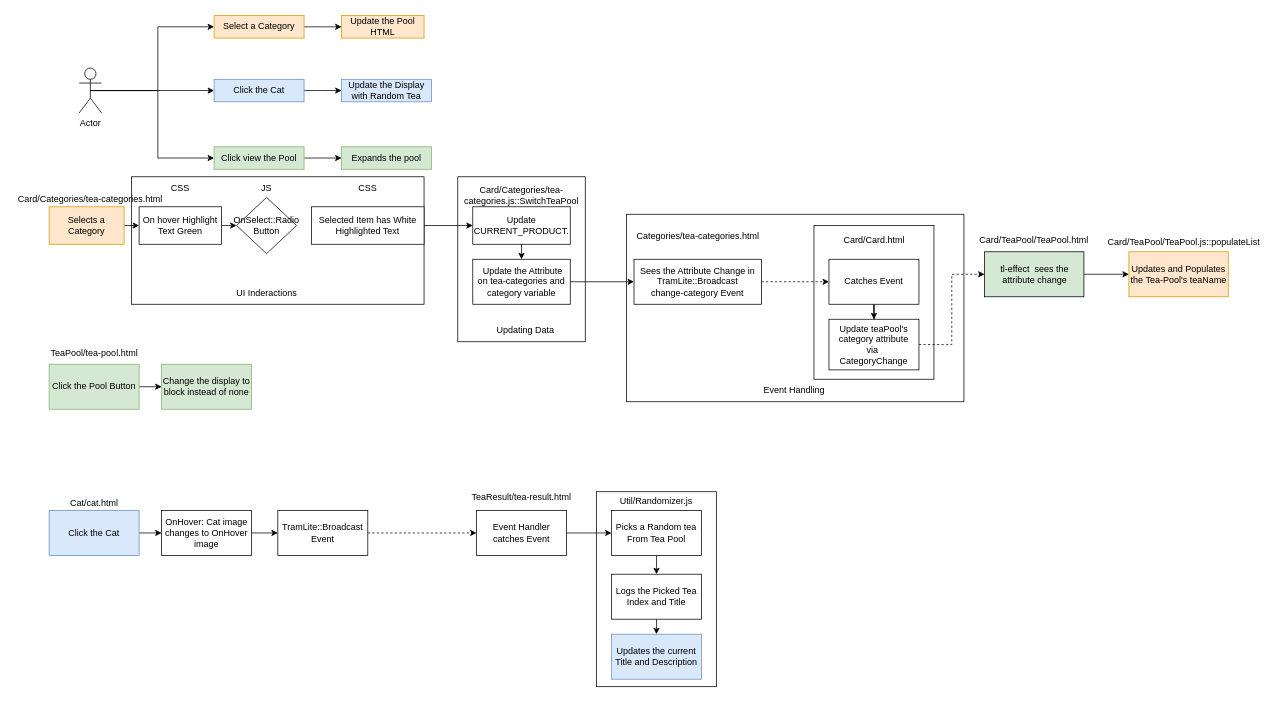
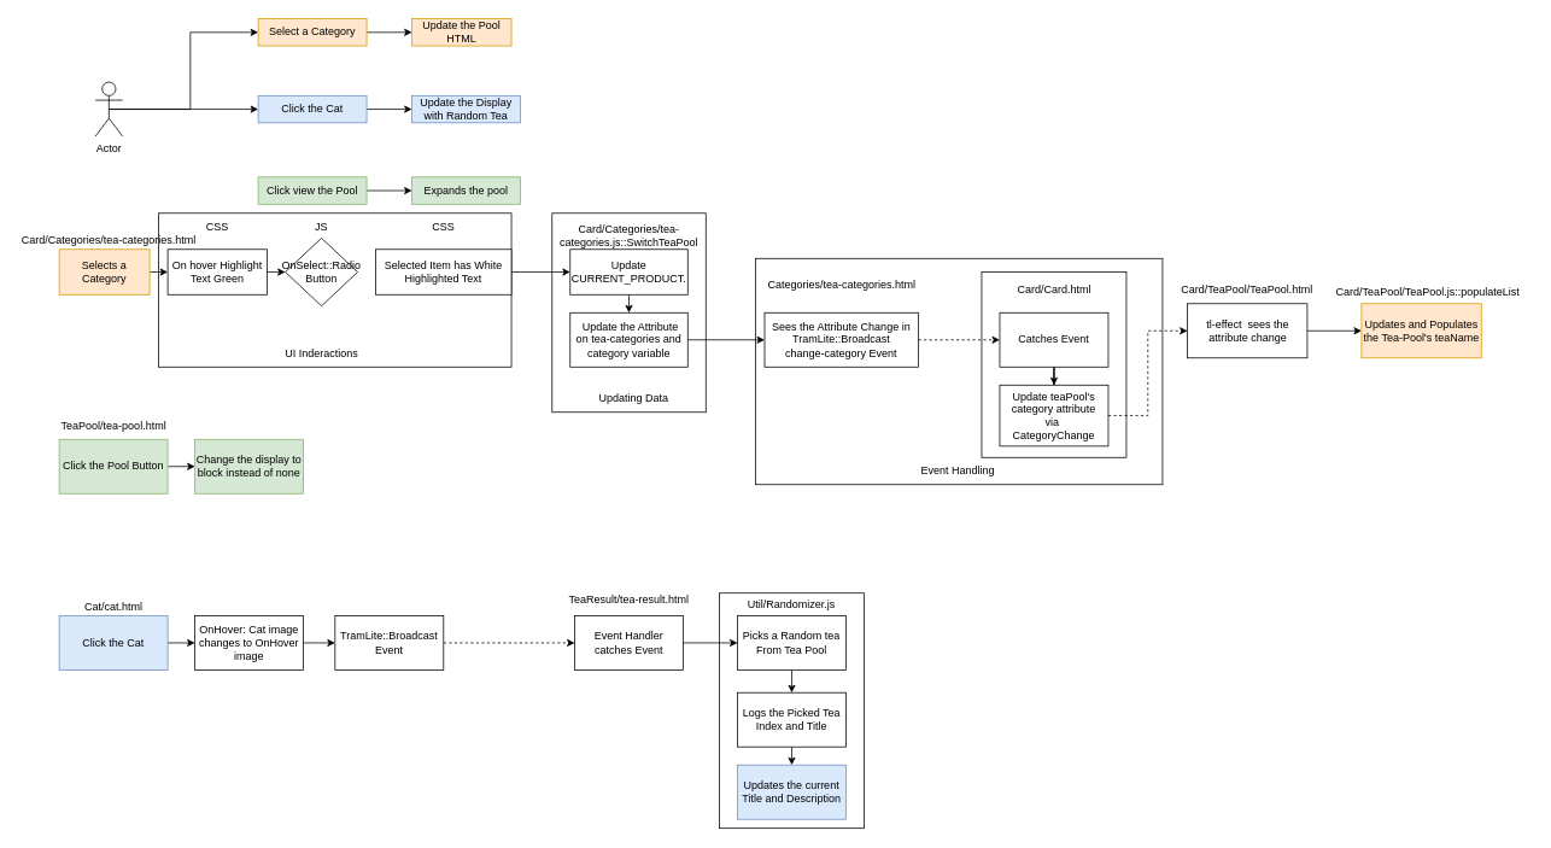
  <mxCell id="0" />
  <mxCell id="1" parent="0" />
  <mxCell id="2" value="" style="rounded=0;whiteSpace=wrap;html=1;" parent="1" vertex="1"><mxGeometry x="835" y="285" width="450" height="250" as="geometry" /></mxCell>
  <mxCell id="3" value="" style="rounded=0;whiteSpace=wrap;html=1;" parent="1" vertex="1"><mxGeometry x="175" y="235" width="390" height="170" as="geometry" /></mxCell>
  <mxCell id="4" value="" style="whiteSpace=wrap;html=1;" parent="1" vertex="1"><mxGeometry x="1085" y="300" width="160" height="205" as="geometry" /></mxCell>
  <mxCell id="5" style="edgeStyle=orthogonalEdgeStyle;rounded=0;orthogonalLoop=1;jettySize=auto;html=1;exitX=0.5;exitY=0.5;exitDx=0;exitDy=0;exitPerimeter=0;entryX=0;entryY=0.5;entryDx=0;entryDy=0;" parent="1" source="8" target="14" edge="1"><mxGeometry relative="1" as="geometry"><mxPoint x="285" y="95" as="targetPoint" /></mxGeometry></mxCell>
  <mxCell id="6" style="edgeStyle=orthogonalEdgeStyle;rounded=0;orthogonalLoop=1;jettySize=auto;html=1;exitX=0.5;exitY=0.5;exitDx=0;exitDy=0;exitPerimeter=0;entryX=0;entryY=0.5;entryDx=0;entryDy=0;" parent="1" source="8" target="10" edge="1"><mxGeometry relative="1" as="geometry" /></mxCell>
- <mxCell id="7" style="edgeStyle=orthogonalEdgeStyle;rounded=0;orthogonalLoop=1;jettySize=auto;html=1;exitX=0.5;exitY=0.5;exitDx=0;exitDy=0;exitPerimeter=0;entryX=0;entryY=0.5;entryDx=0;entryDy=0;" parent="1" source="8" target="12" edge="1"><mxGeometry relative="1" as="geometry"><Array as="points"><mxPoint x="210" y="120" /><mxPoint x="210" y="210" /></Array></mxGeometry></mxCell>
  <mxCell id="8" value="Actor" style="shape=umlActor;verticalLabelPosition=bottom;verticalAlign=top;html=1;outlineConnect=0;" parent="1" vertex="1"><mxGeometry x="105" y="90" width="30" height="60" as="geometry" /></mxCell>
  <mxCell id="9" style="edgeStyle=orthogonalEdgeStyle;rounded=0;orthogonalLoop=1;jettySize=auto;html=1;exitX=1;exitY=0.5;exitDx=0;exitDy=0;entryX=0;entryY=0.5;entryDx=0;entryDy=0;" parent="1" source="10" edge="1"><mxGeometry relative="1" as="geometry"><mxPoint x="455" y="120" as="targetPoint" /></mxGeometry></mxCell>
  <mxCell id="10" value="Click the Cat" style="rounded=0;whiteSpace=wrap;html=1;fillColor=#dae8fc;strokeColor=#6c8ebf;" parent="1" vertex="1"><mxGeometry x="285" y="105" width="120" height="30" as="geometry" /></mxCell>
  <mxCell id="11" style="edgeStyle=orthogonalEdgeStyle;rounded=0;orthogonalLoop=1;jettySize=auto;html=1;exitX=1;exitY=0.5;exitDx=0;exitDy=0;entryX=0;entryY=0.5;entryDx=0;entryDy=0;" parent="1" source="12" target="17" edge="1"><mxGeometry relative="1" as="geometry" /></mxCell>
  <mxCell id="12" value="Click view the Pool" style="rounded=0;whiteSpace=wrap;html=1;fillColor=#d5e8d4;strokeColor=#82b366;" parent="1" vertex="1"><mxGeometry x="285" y="195" width="120" height="30" as="geometry" /></mxCell>
  <mxCell id="13" style="edgeStyle=orthogonalEdgeStyle;rounded=0;orthogonalLoop=1;jettySize=auto;html=1;exitX=1;exitY=0.5;exitDx=0;exitDy=0;entryX=0;entryY=0.5;entryDx=0;entryDy=0;" parent="1" source="14" edge="1"><mxGeometry relative="1" as="geometry"><mxPoint x="455" y="35" as="targetPoint" /></mxGeometry></mxCell>
  <mxCell id="14" value="Select a Category" style="rounded=0;whiteSpace=wrap;html=1;fillColor=#ffe6cc;strokeColor=#d79b00;" parent="1" vertex="1"><mxGeometry x="285" y="20" width="120" height="30" as="geometry" /></mxCell>
  <mxCell id="15" value="Update the Pool HTML" style="rounded=0;whiteSpace=wrap;html=1;fillColor=#ffe6cc;strokeColor=#d79b00;" parent="1" vertex="1"><mxGeometry x="455" y="20" width="110" height="30" as="geometry" /></mxCell>
  <mxCell id="16" value="Update the Display with Random Tea" style="rounded=0;whiteSpace=wrap;html=1;fillColor=#dae8fc;strokeColor=#6c8ebf;" parent="1" vertex="1"><mxGeometry x="455" y="105" width="120" height="30" as="geometry" /></mxCell>
  <mxCell id="17" value="Expands the pool" style="rounded=0;whiteSpace=wrap;html=1;fillColor=#d5e8d4;strokeColor=#82b366;" parent="1" vertex="1"><mxGeometry x="455" y="195" width="120" height="30" as="geometry" /></mxCell>
  <mxCell id="18" style="edgeStyle=orthogonalEdgeStyle;rounded=0;orthogonalLoop=1;jettySize=auto;html=1;exitX=1;exitY=0.5;exitDx=0;exitDy=0;entryX=0;entryY=0.5;entryDx=0;entryDy=0;" parent="1" source="19" target="21" edge="1"><mxGeometry relative="1" as="geometry" /></mxCell>
  <mxCell id="19" value="Selects a Category" style="rounded=0;whiteSpace=wrap;html=1;fillColor=#ffe6cc;strokeColor=#d79b00;" parent="1" vertex="1"><mxGeometry y="275" width="100" height="50" as="geometry" x="65" /></mxCell>
  <mxCell id="20" style="edgeStyle=orthogonalEdgeStyle;rounded=0;orthogonalLoop=1;jettySize=auto;html=1;exitX=1;exitY=0.5;exitDx=0;exitDy=0;entryX=0;entryY=0.5;entryDx=0;entryDy=0;" parent="1" source="21" target="23" edge="1"><mxGeometry relative="1" as="geometry" /></mxCell>
  <mxCell id="21" value="On hover Highlight Text Green" style="rounded=0;whiteSpace=wrap;html=1;" parent="1" vertex="1"><mxGeometry x="185" y="275" width="110" height="50" as="geometry" /></mxCell>
  <mxCell id="22" value="Selected Item has White Highlighted Text" style="rounded=0;whiteSpace=wrap;html=1;" parent="1" vertex="1"><mxGeometry x="415" y="275" width="150" height="50" as="geometry" /></mxCell>
  <mxCell id="23" value="OnSelect::Radio Button" style="rhombus;whiteSpace=wrap;html=1;" parent="1" vertex="1"><mxGeometry x="315" y="262.5" width="80" height="75" as="geometry" /></mxCell>
  <mxCell id="24" value="CSS" style="text;html=1;strokeColor=none;fillColor=none;align=center;verticalAlign=middle;whiteSpace=wrap;rounded=0;" parent="1" vertex="1"><mxGeometry x="210" y="235" width="60" height="30" as="geometry" /></mxCell>
  <mxCell id="25" value="Card/Categories/tea-categories.html" style="text;html=1;strokeColor=none;fillColor=none;align=center;verticalAlign=middle;whiteSpace=wrap;rounded=0;" parent="1" vertex="1"><mxGeometry x="20" y="255" width="200" height="20" as="geometry" /></mxCell>
  <mxCell id="26" value="JS" style="text;html=1;strokeColor=none;fillColor=none;align=center;verticalAlign=middle;whiteSpace=wrap;rounded=0;" parent="1" vertex="1"><mxGeometry x="325" y="235" width="60" height="30" as="geometry" /></mxCell>
  <mxCell id="27" value="CSS" style="text;html=1;strokeColor=none;fillColor=none;align=center;verticalAlign=middle;whiteSpace=wrap;rounded=0;" parent="1" vertex="1"><mxGeometry x="460" y="235" width="60" height="30" as="geometry" /></mxCell>
  <mxCell id="28" style="edgeStyle=orthogonalEdgeStyle;rounded=0;orthogonalLoop=1;jettySize=auto;html=1;exitX=1;exitY=0.5;exitDx=0;exitDy=0;entryX=0;entryY=0.5;entryDx=0;entryDy=0;" parent="1" source="29" target="31" edge="1"><mxGeometry relative="1" as="geometry" /></mxCell>
  <mxCell id="29" value="Click the Cat" style="rounded=0;whiteSpace=wrap;html=1;fillColor=#dae8fc;strokeColor=#6c8ebf;" parent="1" vertex="1"><mxGeometry y="680" width="120" height="60" as="geometry" x="65" /></mxCell>
  <mxCell id="30" style="edgeStyle=orthogonalEdgeStyle;rounded=0;orthogonalLoop=1;jettySize=auto;html=1;exitX=1;exitY=0.5;exitDx=0;exitDy=0;entryX=0;entryY=0.5;entryDx=0;entryDy=0;" parent="1" source="31" target="33" edge="1"><mxGeometry relative="1" as="geometry" /></mxCell>
  <mxCell id="31" value="OnHover: Cat image changes to OnHover image" style="rounded=0;whiteSpace=wrap;html=1;" parent="1" vertex="1"><mxGeometry x="215" y="680" width="120" height="60" as="geometry" /></mxCell>
  <mxCell id="32" style="edgeStyle=orthogonalEdgeStyle;rounded=0;orthogonalLoop=1;jettySize=auto;html=1;exitX=1;exitY=0.5;exitDx=0;exitDy=0;entryX=0;entryY=0.5;entryDx=0;entryDy=0;dashed=1;" parent="1" source="33" target="34" edge="1"><mxGeometry relative="1" as="geometry" /></mxCell>
  <mxCell id="33" value="TramLite::Broadcast Event" style="rounded=0;whiteSpace=wrap;html=1;" parent="1" vertex="1"><mxGeometry x="370" y="680" width="120" height="60" as="geometry" /></mxCell>
  <mxCell id="34" value="Event Handler catches Event" style="rounded=0;whiteSpace=wrap;html=1;" parent="1" vertex="1"><mxGeometry x="635" y="680" width="120" height="60" as="geometry" /></mxCell>
  <mxCell id="35" value="" style="rounded=0;whiteSpace=wrap;html=1;align=center;" parent="1" vertex="1"><mxGeometry x="795" y="655" width="160" height="260" as="geometry" /></mxCell>
  <mxCell id="36" style="edgeStyle=orthogonalEdgeStyle;rounded=0;orthogonalLoop=1;jettySize=auto;html=1;exitX=1;exitY=0.5;exitDx=0;exitDy=0;entryX=0;entryY=0.5;entryDx=0;entryDy=0;" parent="1" source="34" target="40" edge="1"><mxGeometry relative="1" as="geometry" /></mxCell>
  <mxCell id="37" value="TeaResult/tea-result.html" style="text;html=1;strokeColor=none;fillColor=none;align=center;verticalAlign=middle;whiteSpace=wrap;rounded=0;" parent="1" vertex="1"><mxGeometry x="625" y="645" width="140" height="35" as="geometry" /></mxCell>
  <mxCell id="38" value="" style="rounded=0;whiteSpace=wrap;html=1;" parent="1" vertex="1"><mxGeometry x="610" y="235" width="170" height="220" as="geometry" /></mxCell>
  <mxCell id="39" style="edgeStyle=orthogonalEdgeStyle;rounded=0;orthogonalLoop=1;jettySize=auto;html=1;exitX=0.5;exitY=1;exitDx=0;exitDy=0;entryX=0.5;entryY=0;entryDx=0;entryDy=0;" parent="1" source="40" target="43" edge="1"><mxGeometry relative="1" as="geometry" /></mxCell>
  <mxCell id="40" value="Picks a Random tea From Tea Pool" style="rounded=0;whiteSpace=wrap;html=1;" parent="1" vertex="1"><mxGeometry x="815" y="680" width="120" height="60" as="geometry" /></mxCell>
  <mxCell id="41" value="Util/Randomizer.js" style="text;html=1;strokeColor=none;fillColor=none;align=center;verticalAlign=middle;whiteSpace=wrap;rounded=0;" parent="1" vertex="1"><mxGeometry x="825" y="655" width="100" height="25" as="geometry" /></mxCell>
  <mxCell id="42" style="edgeStyle=orthogonalEdgeStyle;rounded=0;orthogonalLoop=1;jettySize=auto;html=1;exitX=0.5;exitY=1;exitDx=0;exitDy=0;entryX=0.5;entryY=0;entryDx=0;entryDy=0;" parent="1" source="43" target="44" edge="1"><mxGeometry relative="1" as="geometry" /></mxCell>
  <mxCell id="43" value="Logs the Picked Tea Index and Title" style="rounded=0;whiteSpace=wrap;html=1;" parent="1" vertex="1"><mxGeometry x="815" y="765" width="120" height="60" as="geometry" /></mxCell>
  <mxCell id="44" value="Updates the current Title and Description" style="rounded=0;whiteSpace=wrap;html=1;fillColor=#dae8fc;strokeColor=#6c8ebf;" parent="1" vertex="1"><mxGeometry x="815" y="845" width="120" height="60" as="geometry" /></mxCell>
  <mxCell id="45" value="Cat/cat.html" style="text;html=1;align=center;verticalAlign=middle;resizable=0;points=[];autosize=1;strokeColor=none;fillColor=none;" parent="1" vertex="1"><mxGeometry x="80" y="655" width="90" height="30" as="geometry" /></mxCell>
  <mxCell id="46" style="edgeStyle=orthogonalEdgeStyle;rounded=0;orthogonalLoop=1;jettySize=auto;html=1;exitX=0.5;exitY=1;exitDx=0;exitDy=0;entryX=0.5;entryY=0;entryDx=0;entryDy=0;" parent="1" source="47" target="50" edge="1"><mxGeometry relative="1" as="geometry" /></mxCell>
  <mxCell id="47" value="Update CURRENT_PRODUCT." style="rounded=0;whiteSpace=wrap;html=1;" parent="1" vertex="1"><mxGeometry x="630" y="275" width="130" height="50" as="geometry" /></mxCell>
  <mxCell id="48" style="edgeStyle=orthogonalEdgeStyle;rounded=0;orthogonalLoop=1;jettySize=auto;html=1;exitX=0;exitY=0.5;exitDx=0;exitDy=0;entryX=1;entryY=0.5;entryDx=0;entryDy=0;strokeColor=none;startArrow=classic;startFill=1;" parent="1" source="50" edge="1"><mxGeometry relative="1" as="geometry"><mxPoint x="375" y="422.5" as="targetPoint" /></mxGeometry></mxCell>
  <mxCell id="49" style="edgeStyle=orthogonalEdgeStyle;rounded=0;orthogonalLoop=1;jettySize=auto;html=1;exitX=1;exitY=0.5;exitDx=0;exitDy=0;entryX=0;entryY=0.5;entryDx=0;entryDy=0;" parent="1" source="50" target="51" edge="1"><mxGeometry relative="1" as="geometry" /></mxCell>
  <mxCell id="50" value="&amp;nbsp;Update the Attribute&lt;br&gt;on tea-categories and&lt;br&gt;category variable" style="rounded=0;whiteSpace=wrap;html=1;" parent="1" vertex="1"><mxGeometry x="630" y="345" width="130" height="60" as="geometry" /></mxCell>
  <mxCell id="51" value="Sees the Attribute Change in&lt;br&gt;TramLite::Broadcast &lt;br&gt;change-category Event" style="rounded=0;whiteSpace=wrap;html=1;" parent="1" vertex="1"><mxGeometry x="845" y="345" width="170" height="60" as="geometry" /></mxCell>
  <mxCell id="52" value="Card/Categories/tea-categories.js::SwitchTeaPool" style="text;html=1;strokeColor=none;fillColor=none;align=center;verticalAlign=middle;whiteSpace=wrap;rounded=0;" parent="1" vertex="1"><mxGeometry x="610" y="245" width="170" height="30" as="geometry" /></mxCell>
  <mxCell id="53" style="edgeStyle=orthogonalEdgeStyle;rounded=0;orthogonalLoop=1;jettySize=auto;html=1;exitX=1;exitY=0.5;exitDx=0;exitDy=0;dashed=1;entryX=0;entryY=0.5;entryDx=0;entryDy=0;" parent="1" source="51" target="61" edge="1"><mxGeometry relative="1" as="geometry"><mxPoint x="1095" y="365" as="targetPoint" /></mxGeometry></mxCell>
  <mxCell id="54" style="edgeStyle=orthogonalEdgeStyle;rounded=0;orthogonalLoop=1;jettySize=auto;html=1;exitX=1;exitY=0.5;exitDx=0;exitDy=0;entryX=0;entryY=0.5;entryDx=0;entryDy=0;" parent="1" source="22" target="47" edge="1"><mxGeometry relative="1" as="geometry" /></mxCell>
  <mxCell id="55" style="edgeStyle=orthogonalEdgeStyle;rounded=0;orthogonalLoop=1;jettySize=auto;html=1;exitX=1;exitY=0.5;exitDx=0;exitDy=0;entryX=0;entryY=0.5;entryDx=0;entryDy=0;" parent="1" source="56" target="57" edge="1"><mxGeometry relative="1" as="geometry" /></mxCell>
  <mxCell id="56" value="Click the Pool Button" style="rounded=0;whiteSpace=wrap;html=1;fillColor=#d5e8d4;strokeColor=#82b366;" parent="1" vertex="1"><mxGeometry y="485" width="120" height="60" as="geometry" x="65" /></mxCell>
  <mxCell id="57" value="Change the display to block instead of none" style="rounded=0;whiteSpace=wrap;html=1;fillColor=#d5e8d4;strokeColor=#82b366;" parent="1" vertex="1"><mxGeometry x="215" y="485" width="120" height="60" as="geometry" /></mxCell>
  <mxCell id="58" value="TeaPool/tea-pool.html" style="text;html=1;align=center;verticalAlign=middle;resizable=0;points=[];autosize=1;strokeColor=none;fillColor=none;" parent="1" vertex="1"><mxGeometry x="55" y="455" width="140" height="30" as="geometry" /></mxCell>
  <mxCell id="59" value="Categories/tea-categories.html" style="text;html=1;align=center;verticalAlign=middle;resizable=0;points=[];autosize=1;strokeColor=none;fillColor=none;" parent="1" vertex="1"><mxGeometry x="835" y="300" width="190" height="30" as="geometry" /></mxCell>
  <mxCell id="60" style="edgeStyle=orthogonalEdgeStyle;rounded=0;orthogonalLoop=1;jettySize=auto;html=1;exitX=0.5;exitY=1;exitDx=0;exitDy=0;" parent="1" source="61" target="64" edge="1"><mxGeometry relative="1" as="geometry" /></mxCell>
  <mxCell id="61" value="Catches Event" style="rounded=0;whiteSpace=wrap;html=1;" parent="1" vertex="1"><mxGeometry x="1105" y="345" width="120" height="60" as="geometry" /></mxCell>
  <mxCell id="62" value="Card/Card.html" style="text;html=1;align=center;verticalAlign=middle;resizable=0;points=[];autosize=1;strokeColor=none;fillColor=none;" parent="1" vertex="1"><mxGeometry x="1115" y="305" width="100" height="30" as="geometry" /></mxCell>
  <mxCell id="63" style="edgeStyle=orthogonalEdgeStyle;rounded=0;orthogonalLoop=1;jettySize=auto;html=1;exitX=1;exitY=0.5;exitDx=0;exitDy=0;entryX=0;entryY=0.5;entryDx=0;entryDy=0;dashed=1;" parent="1" source="64" target="66" edge="1"><mxGeometry relative="1" as="geometry" /></mxCell>
  <mxCell id="64" value="Update teaPool's category attribute&lt;br&gt;via&amp;nbsp;&lt;br&gt;CategoryChange" style="whiteSpace=wrap;html=1;" parent="1" vertex="1"><mxGeometry x="1105" y="425" width="120" height="67.5" as="geometry" /></mxCell>
  <mxCell id="65" style="edgeStyle=orthogonalEdgeStyle;rounded=0;orthogonalLoop=1;jettySize=auto;html=1;exitX=1;exitY=0.5;exitDx=0;exitDy=0;entryX=0;entryY=0.5;entryDx=0;entryDy=0;" parent="1" source="66" target="68" edge="1"><mxGeometry relative="1" as="geometry" /></mxCell>
- <mxCell id="66" value="tl-effect&amp;nbsp; sees the attribute change" style="whiteSpace=wrap;html=1;fillColor=#d5e8d4;" parent="1" vertex="1"><mxGeometry x="1312.5" y="335" width="132.5" height="60" as="geometry" /></mxCell>
+ <mxCell id="66" value="tl-effect&amp;nbsp; sees the attribute change" style="whiteSpace=wrap;html=1;" parent="1" vertex="1"><mxGeometry x="1312.5" y="335" width="132.5" height="60" as="geometry" /></mxCell>
  <mxCell id="67" value="Card/TeaPool/TeaPool.html" style="text;html=1;align=center;verticalAlign=middle;resizable=0;points=[];autosize=1;strokeColor=none;fillColor=none;" parent="1" vertex="1"><mxGeometry x="1292.5" y="305" width="170" height="30" as="geometry" /></mxCell>
  <mxCell id="68" value="Updates and Populates the Tea-Pool's teaName" style="whiteSpace=wrap;html=1;fillColor=#ffe6cc;strokeColor=#d79b00;" parent="1" vertex="1"><mxGeometry x="1505" y="335" width="132.5" height="60" as="geometry" /></mxCell>
  <mxCell id="69" value="Card/TeaPool/TeaPool.js::populateList" style="text;html=1;align=center;verticalAlign=middle;resizable=0;points=[];autosize=1;strokeColor=none;fillColor=none;" parent="1" vertex="1"><mxGeometry x="1462.5" y="307.5" width="230" height="30" as="geometry" /></mxCell>
  <mxCell id="70" value="UI Inderactions" style="text;html=1;align=center;verticalAlign=middle;resizable=0;points=[];autosize=1;strokeColor=none;fillColor=none;" parent="1" vertex="1"><mxGeometry x="305" y="375" width="100" height="30" as="geometry" /></mxCell>
  <mxCell id="71" value="Updating Data" style="text;html=1;align=center;verticalAlign=middle;resizable=0;points=[];autosize=1;strokeColor=none;fillColor=none;" parent="1" vertex="1"><mxGeometry x="650" y="425" width="100" height="30" as="geometry" /></mxCell>
  <mxCell id="72" value="Event Handling&amp;nbsp;" style="text;html=1;align=center;verticalAlign=middle;resizable=0;points=[];autosize=1;strokeColor=none;fillColor=none;" parent="1" vertex="1"><mxGeometry x="1005" y="505" width="110" height="30" as="geometry" /></mxCell>
